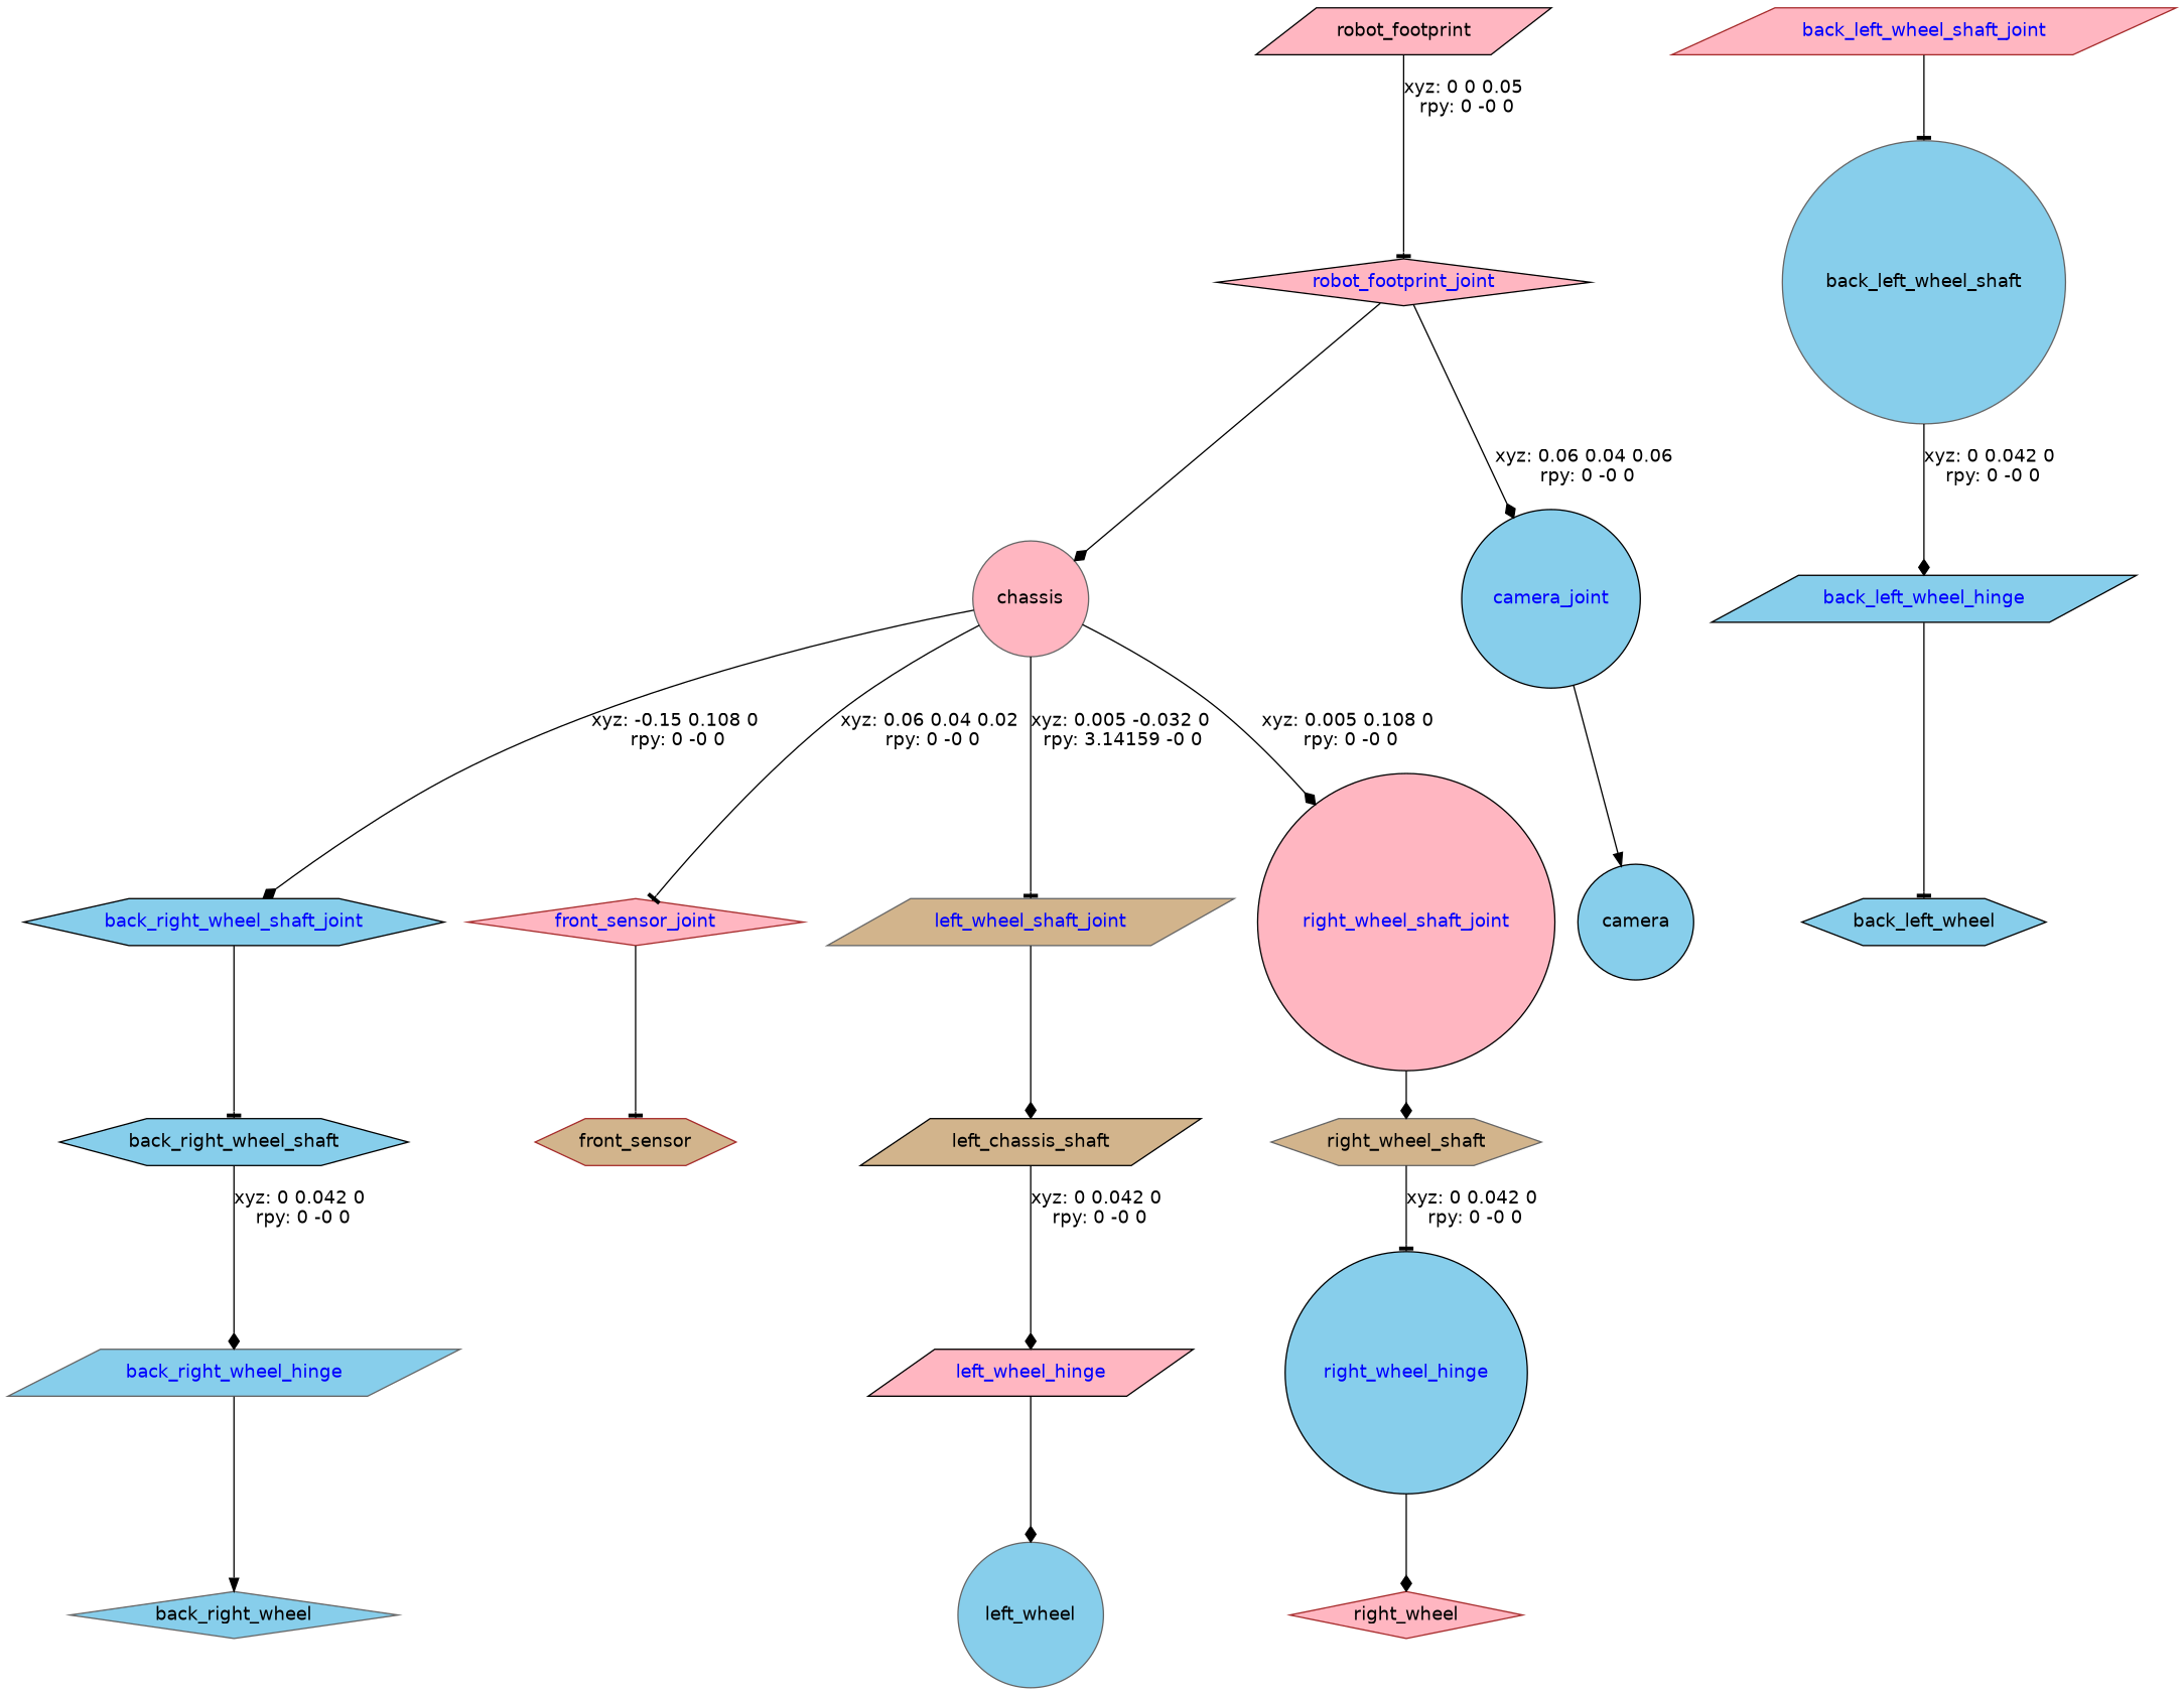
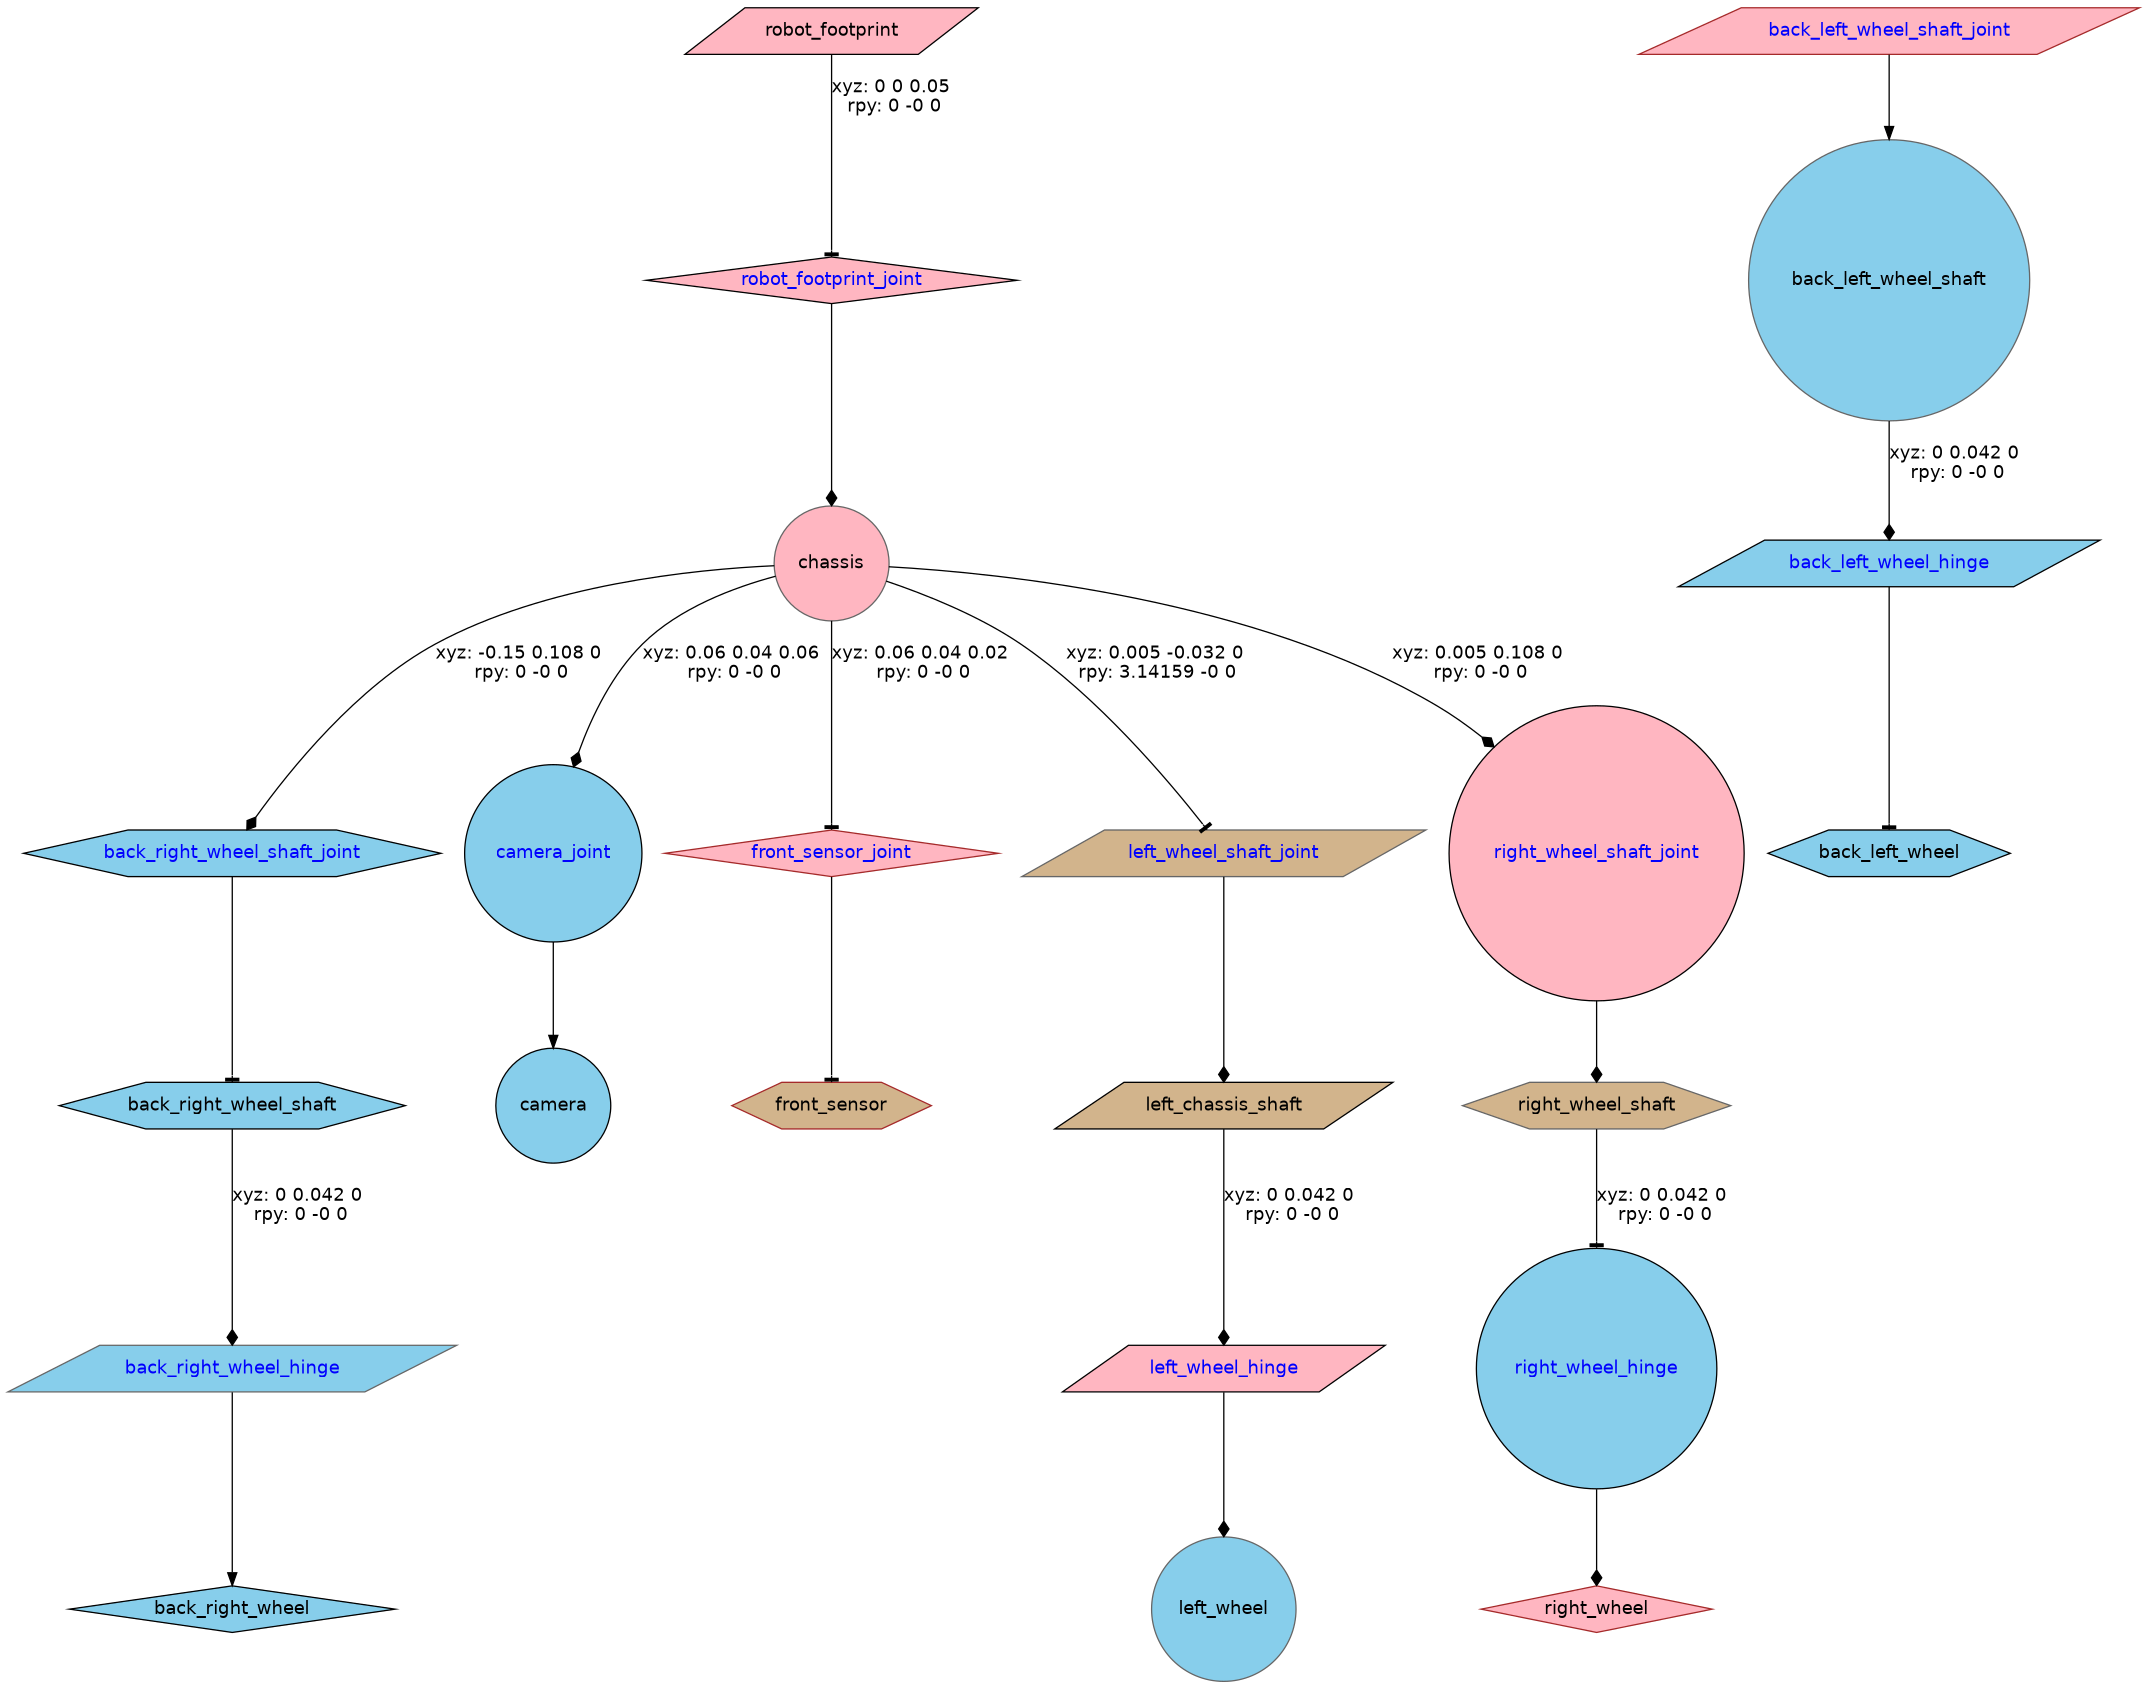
  digraph {
    fontname="DejaVu Sans"
    node [color=black fillcolor=skyblue fontname="DejaVu Sans" shape=parallelogram style=filled]
    edge [arrowhead=diamond fontname="DejaVu Sans"]
    n1 [fillcolor=lightpink label=robot_footprint]
    robot_footprint_joint [fillcolor=lightpink fontcolor=blue shape=diamond]
    n3 [color=gray40 fillcolor=lightpink label=chassis shape=circle]
    back_right_wheel_shaft_joint [fontcolor=blue shape=hexagon]
    camera_joint [fontcolor=blue shape=circle]
    front_sensor_joint [color=brown fillcolor=lightpink fontcolor=blue shape=diamond]
    left_wheel_shaft_joint [color=gray40 fillcolor=tan fontcolor=blue]
    right_wheel_shaft_joint [fillcolor=lightpink fontcolor=blue shape=circle]
    back_left_wheel_shaft_joint [color=brown fillcolor=lightpink fontcolor=blue]
    n10 [color=gray40 label=back_left_wheel_shaft shape=circle]
    n11 [label=back_right_wheel_shaft shape=hexagon]
    n12 [label=camera shape=circle]
    n13 [color=brown fillcolor=tan label=front_sensor shape=hexagon]
    n14 [fillcolor=tan label=left_chassis_shaft]
    n15 [color=gray40 fillcolor=tan label=right_wheel_shaft shape=hexagon]
    back_left_wheel_hinge [fontcolor=blue]
    n17 [label=back_left_wheel shape=hexagon]
    back_right_wheel_hinge [color=gray40 fontcolor=blue]
-   n19 [color=gray40 label=back_right_wheel shape=diamond]
+   n19 [label=back_right_wheel shape=diamond]
    left_wheel_hinge [fillcolor=lightpink fontcolor=blue]
    n21 [color=gray40 label=left_wheel shape=circle]
    right_wheel_hinge [fontcolor=blue shape=circle]
    n23 [color=brown fillcolor=lightpink label=right_wheel shape=diamond]
    n1 -> robot_footprint_joint [arrowhead=tee label="xyz: 0 0 0.05 \nrpy: 0 -0 0"]
    robot_footprint_joint -> n3
    n3 -> back_right_wheel_shaft_joint [label="xyz: -0.15 0.108 0 \nrpy: 0 -0 0"]
-   robot_footprint_joint -> camera_joint [label="xyz: 0.06 0.04 0.06 \nrpy: 0 -0 0"]
+   n3 -> camera_joint [label="xyz: 0.06 0.04 0.06 \nrpy: 0 -0 0"]
    n3 -> front_sensor_joint [arrowhead=tee label="xyz: 0.06 0.04 0.02 \nrpy: 0 -0 0"]
    n3 -> left_wheel_shaft_joint [arrowhead=tee label="xyz: 0.005 -0.032 0 \nrpy: 3.14159 -0 0"]
    n3 -> right_wheel_shaft_joint [label="xyz: 0.005 0.108 0 \nrpy: 0 -0 0"]
    back_right_wheel_shaft_joint -> n11 [arrowhead=tee]
    camera_joint -> n12 [arrowhead=normal]
    front_sensor_joint -> n13 [arrowhead=tee]
    left_wheel_shaft_joint -> n14
    right_wheel_shaft_joint -> n15
-   back_left_wheel_shaft_joint -> n10 [arrowhead=tee]
+   back_left_wheel_shaft_joint -> n10 [arrowhead=normal]
    n10 -> back_left_wheel_hinge [label="xyz: 0 0.042 0 \nrpy: 0 -0 0"]
    n11 -> back_right_wheel_hinge [label="xyz: 0 0.042 0 \nrpy: 0 -0 0"]
    n14 -> left_wheel_hinge [label="xyz: 0 0.042 0 \nrpy: 0 -0 0"]
    n15 -> right_wheel_hinge [arrowhead=tee label="xyz: 0 0.042 0 \nrpy: 0 -0 0"]
    back_left_wheel_hinge -> n17 [arrowhead=tee]
    back_right_wheel_hinge -> n19 [arrowhead=normal]
    left_wheel_hinge -> n21
    right_wheel_hinge -> n23
  }
